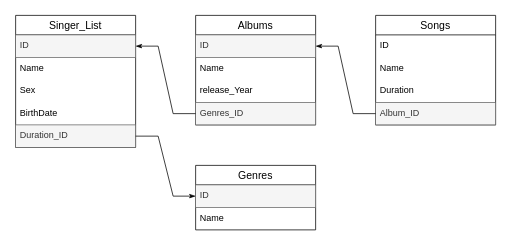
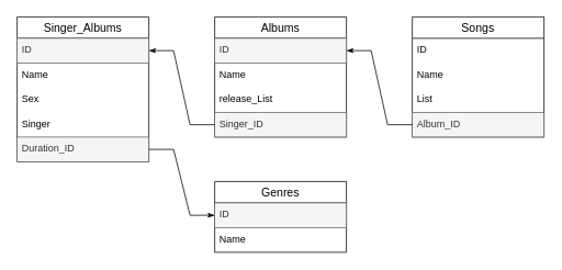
  <mxCell id="0" />
  <mxCell id="1" parent="0" />
- <mxCell id="2" value="Singer_List" style="swimlane;fontStyle=0;childLayout=stackLayout;horizontal=1;startSize=26;horizontalStack=0;resizeParent=1;resizeParentMax=0;resizeLast=0;collapsible=1;marginBottom=0;align=center;fontSize=14;" vertex="1" parent="1"><mxGeometry x="20" y="20" width="160" height="176" as="geometry" /></mxCell>
+ <mxCell id="2" value="Singer_Albums" style="swimlane;fontStyle=0;childLayout=stackLayout;horizontal=1;startSize=26;horizontalStack=0;resizeParent=1;resizeParentMax=0;resizeLast=0;collapsible=1;marginBottom=0;align=center;fontSize=14;" vertex="1" parent="1"><mxGeometry x="20" y="20" width="160" height="176" as="geometry" /></mxCell>
  <mxCell id="3" value="ID" style="text;strokeColor=#666666;fillColor=#f5f5f5;spacingLeft=4;spacingRight=4;overflow=hidden;rotatable=0;points=[[0,0.5],[1,0.5]];portConstraint=eastwest;fontSize=12;fontColor=#333333;" vertex="1" parent="2"><mxGeometry y="26" width="160" height="30" as="geometry" /></mxCell>
  <mxCell id="4" value="Name" style="text;strokeColor=none;fillColor=none;spacingLeft=4;spacingRight=4;overflow=hidden;rotatable=0;points=[[0,0.5],[1,0.5]];portConstraint=eastwest;fontSize=12;" vertex="1" parent="2"><mxGeometry y="56" width="160" height="30" as="geometry" /></mxCell>
  <mxCell id="5" value="Sex" style="text;strokeColor=none;fillColor=none;spacingLeft=4;spacingRight=4;overflow=hidden;rotatable=0;points=[[0,0.5],[1,0.5]];portConstraint=eastwest;fontSize=12;" vertex="1" parent="2"><mxGeometry y="86" width="160" height="30" as="geometry" /></mxCell>
- <mxCell id="6" value="BirthDate" style="text;strokeColor=none;fillColor=none;spacingLeft=4;spacingRight=4;overflow=hidden;rotatable=0;points=[[0,0.5],[1,0.5]];portConstraint=eastwest;fontSize=12;" vertex="1" parent="2"><mxGeometry y="116" width="160" height="30" as="geometry" /></mxCell>
+ <mxCell id="6" value="Singer" style="text;strokeColor=none;fillColor=none;spacingLeft=4;spacingRight=4;overflow=hidden;rotatable=0;points=[[0,0.5],[1,0.5]];portConstraint=eastwest;fontSize=12;" vertex="1" parent="2"><mxGeometry y="116" width="160" height="30" as="geometry" /></mxCell>
  <mxCell id="7" value="Duration_ID" style="text;strokeColor=#666666;fillColor=#f5f5f5;spacingLeft=4;spacingRight=4;overflow=hidden;rotatable=0;points=[[0,0.5],[1,0.5]];portConstraint=eastwest;fontSize=12;fontColor=#333333;" vertex="1" parent="2"><mxGeometry y="146" width="160" height="30" as="geometry" /></mxCell>
  <mxCell id="8" value="Albums" style="swimlane;fontStyle=0;childLayout=stackLayout;horizontal=1;startSize=26;horizontalStack=0;resizeParent=1;resizeParentMax=0;resizeLast=0;collapsible=1;marginBottom=0;align=center;fontSize=14;" vertex="1" parent="1"><mxGeometry x="260" y="20" width="160" height="146" as="geometry" /></mxCell>
  <mxCell id="9" value="ID" style="text;strokeColor=#666666;fillColor=#f5f5f5;spacingLeft=4;spacingRight=4;overflow=hidden;rotatable=0;points=[[0,0.5],[1,0.5]];portConstraint=eastwest;fontSize=12;fontColor=#333333;" vertex="1" parent="8"><mxGeometry y="26" width="160" height="30" as="geometry" /></mxCell>
  <mxCell id="10" value="Name" style="text;strokeColor=none;fillColor=none;spacingLeft=4;spacingRight=4;overflow=hidden;rotatable=0;points=[[0,0.5],[1,0.5]];portConstraint=eastwest;fontSize=12;" vertex="1" parent="8"><mxGeometry y="56" width="160" height="30" as="geometry" /></mxCell>
- <mxCell id="11" value="release_Year" style="text;strokeColor=none;fillColor=none;spacingLeft=4;spacingRight=4;overflow=hidden;rotatable=0;points=[[0,0.5],[1,0.5]];portConstraint=eastwest;fontSize=12;" vertex="1" parent="8"><mxGeometry y="86" width="160" height="30" as="geometry" /></mxCell>
- <mxCell id="12" value="Genres_ID" style="text;strokeColor=#666666;fillColor=#f5f5f5;spacingLeft=4;spacingRight=4;overflow=hidden;rotatable=0;points=[[0,0.5],[1,0.5]];portConstraint=eastwest;fontSize=12;fontColor=#333333;" vertex="1" parent="8"><mxGeometry y="116" width="160" height="30" as="geometry" /></mxCell>
+ <mxCell id="11" value="release_List" style="text;strokeColor=none;fillColor=none;spacingLeft=4;spacingRight=4;overflow=hidden;rotatable=0;points=[[0,0.5],[1,0.5]];portConstraint=eastwest;fontSize=12;" vertex="1" parent="8"><mxGeometry y="86" width="160" height="30" as="geometry" /></mxCell>
+ <mxCell id="12" value="Singer_ID" style="text;strokeColor=#666666;fillColor=#f5f5f5;spacingLeft=4;spacingRight=4;overflow=hidden;rotatable=0;points=[[0,0.5],[1,0.5]];portConstraint=eastwest;fontSize=12;fontColor=#333333;" vertex="1" parent="8"><mxGeometry y="116" width="160" height="30" as="geometry" /></mxCell>
  <mxCell id="13" value="" style="edgeStyle=entityRelationEdgeStyle;fontSize=12;html=1;endArrow=classicThin;endFill=1;rounded=0;exitX=0;exitY=0.5;exitDx=0;exitDy=0;" edge="1" parent="1" source="12" target="3"><mxGeometry width="100" height="100" relative="1" as="geometry"><mxPoint x="300" y="290" as="sourcePoint" /><mxPoint x="400" y="190" as="targetPoint" /></mxGeometry></mxCell>
  <mxCell id="14" value="Songs" style="swimlane;fontStyle=0;childLayout=stackLayout;horizontal=1;startSize=26;horizontalStack=0;resizeParent=1;resizeParentMax=0;resizeLast=0;collapsible=1;marginBottom=0;align=center;fontSize=14;" vertex="1" parent="1"><mxGeometry x="500" y="20" width="160" height="146" as="geometry" /></mxCell>
  <mxCell id="15" value="ID" style="text;strokeColor=none;fillColor=none;spacingLeft=4;spacingRight=4;overflow=hidden;rotatable=0;points=[[0,0.5],[1,0.5]];portConstraint=eastwest;fontSize=12;" vertex="1" parent="14"><mxGeometry y="26" width="160" height="30" as="geometry" /></mxCell>
  <mxCell id="16" value="Name" style="text;strokeColor=none;fillColor=none;spacingLeft=4;spacingRight=4;overflow=hidden;rotatable=0;points=[[0,0.5],[1,0.5]];portConstraint=eastwest;fontSize=12;" vertex="1" parent="14"><mxGeometry y="56" width="160" height="30" as="geometry" /></mxCell>
- <mxCell id="17" value="Duration" style="text;strokeColor=none;fillColor=none;spacingLeft=4;spacingRight=4;overflow=hidden;rotatable=0;points=[[0,0.5],[1,0.5]];portConstraint=eastwest;fontSize=12;" vertex="1" parent="14"><mxGeometry y="86" width="160" height="30" as="geometry" /></mxCell>
+ <mxCell id="17" value="List" style="text;strokeColor=none;fillColor=none;spacingLeft=4;spacingRight=4;overflow=hidden;rotatable=0;points=[[0,0.5],[1,0.5]];portConstraint=eastwest;fontSize=12;" vertex="1" parent="14"><mxGeometry y="86" width="160" height="30" as="geometry" /></mxCell>
  <mxCell id="18" value="Album_ID" style="text;strokeColor=#666666;fillColor=#f5f5f5;spacingLeft=4;spacingRight=4;overflow=hidden;rotatable=0;points=[[0,0.5],[1,0.5]];portConstraint=eastwest;fontSize=12;fontColor=#333333;" vertex="1" parent="14"><mxGeometry y="116" width="160" height="30" as="geometry" /></mxCell>
  <mxCell id="19" value="" style="edgeStyle=entityRelationEdgeStyle;fontSize=12;html=1;endArrow=classicThin;endFill=1;rounded=0;exitX=0;exitY=0.5;exitDx=0;exitDy=0;entryX=1;entryY=0.5;entryDx=0;entryDy=0;" edge="1" parent="1" source="18" target="9"><mxGeometry width="100" height="100" relative="1" as="geometry"><mxPoint x="300" y="250" as="sourcePoint" /><mxPoint x="220" y="160" as="targetPoint" /></mxGeometry></mxCell>
  <mxCell id="20" value="Genres" style="swimlane;fontStyle=0;childLayout=stackLayout;horizontal=1;startSize=26;horizontalStack=0;resizeParent=1;resizeParentMax=0;resizeLast=0;collapsible=1;marginBottom=0;align=center;fontSize=14;" vertex="1" parent="1"><mxGeometry x="260" y="220" width="160" height="86" as="geometry" /></mxCell>
  <mxCell id="21" value="ID" style="text;strokeColor=#666666;fillColor=#f5f5f5;spacingLeft=4;spacingRight=4;overflow=hidden;rotatable=0;points=[[0,0.5],[1,0.5]];portConstraint=eastwest;fontSize=12;fontColor=#333333;" vertex="1" parent="20"><mxGeometry y="26" width="160" height="30" as="geometry" /></mxCell>
  <mxCell id="22" value="Name" style="text;strokeColor=none;fillColor=none;spacingLeft=4;spacingRight=4;overflow=hidden;rotatable=0;points=[[0,0.5],[1,0.5]];portConstraint=eastwest;fontSize=12;" vertex="1" parent="20"><mxGeometry y="56" width="160" height="30" as="geometry" /></mxCell>
  <mxCell id="23" value="" style="edgeStyle=entityRelationEdgeStyle;fontSize=12;html=1;endArrow=classicThin;endFill=1;rounded=0;exitX=1;exitY=0.5;exitDx=0;exitDy=0;entryX=0;entryY=0.5;entryDx=0;entryDy=0;" edge="1" parent="1" source="7" target="21"><mxGeometry width="100" height="100" relative="1" as="geometry"><mxPoint x="270" y="400" as="sourcePoint" /><mxPoint x="190" y="310" as="targetPoint" /></mxGeometry></mxCell>
